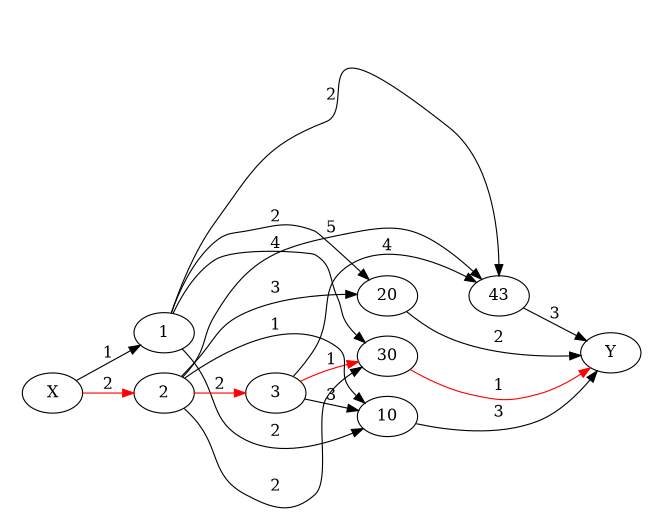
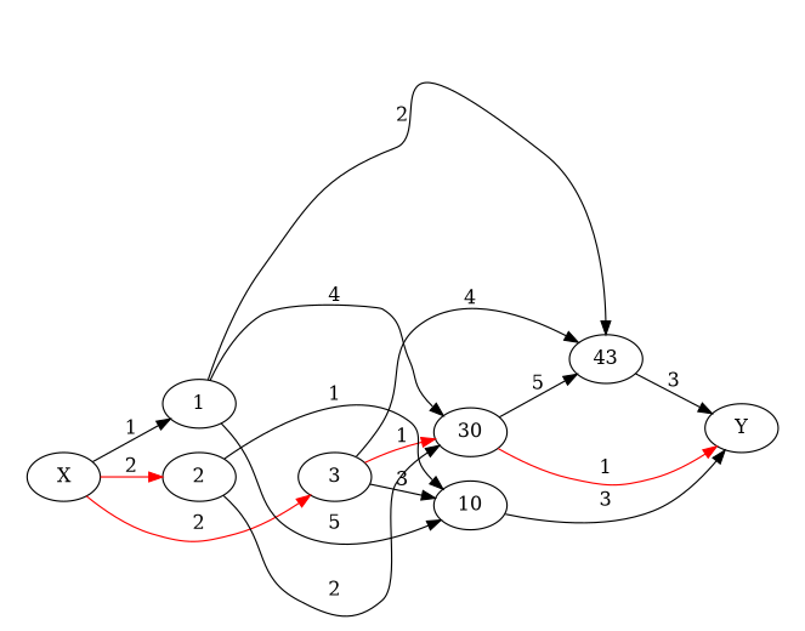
  strict digraph {
    rankdir=LR
    edge [weight=2]
    X [height=0.5 width=0.75]
    Y [height=0.5 width=0.75]
    3 [height=0.5 width=0.75]
    1 [height=0.5 width=0.75]
    2 [height=0.5 width=0.75]
    n6 [height=0.5 label=43 width=0.75]
    10 [height=0.5 width=0.75]
-   20 [height=0.5 width=0.75]
    30 [height=0.5 width=0.75]
    subgraph cluster_1 {
      rank=1
      style=invis
      X
    }
    subgraph cluster_2 {
      rank=4
      style=invis
      Y
    }
    subgraph cluster_3 {
      rank=2
      style=invis
      3
      1
      2
    }
    subgraph cluster_4 {
      rank=3
      style=invis
      n6
      10
-     20
      30
    }
    subgraph sub_5 {
      X
      Y
      3
      30
    }
-   2 -> 3 [color=red label=2]
+   X -> 3 [color=red label=2]
    X -> 1 [label=1 weight=1]
    X -> 2 [color=red label=2]
    3 -> n6 [label=4 weight=4]
    3 -> 10 [label=3 weight=3]
    3 -> 30 [color=red label=1 weight=1]
    1 -> n6 [label=2]
-   1 -> 10 [label=2 weight=5]
-   1 -> 20 [label=2]
+   1 -> 10 [label=5 weight=5]
    1 -> 30 [label=4 weight=4]
-   2 -> n6 [label=5 weight=5]
+   30 -> n6 [label=5 weight=5]
    2 -> 10 [label=1 weight=1]
-   2 -> 20 [label=3 weight=3]
    2 -> 30 [label=2]
    n6 -> Y [label=3 weight=3]
    10 -> Y [label=3 weight=3]
-   20 -> Y [label=2]
    30 -> Y [color=red label=1 weight=1]
  }
